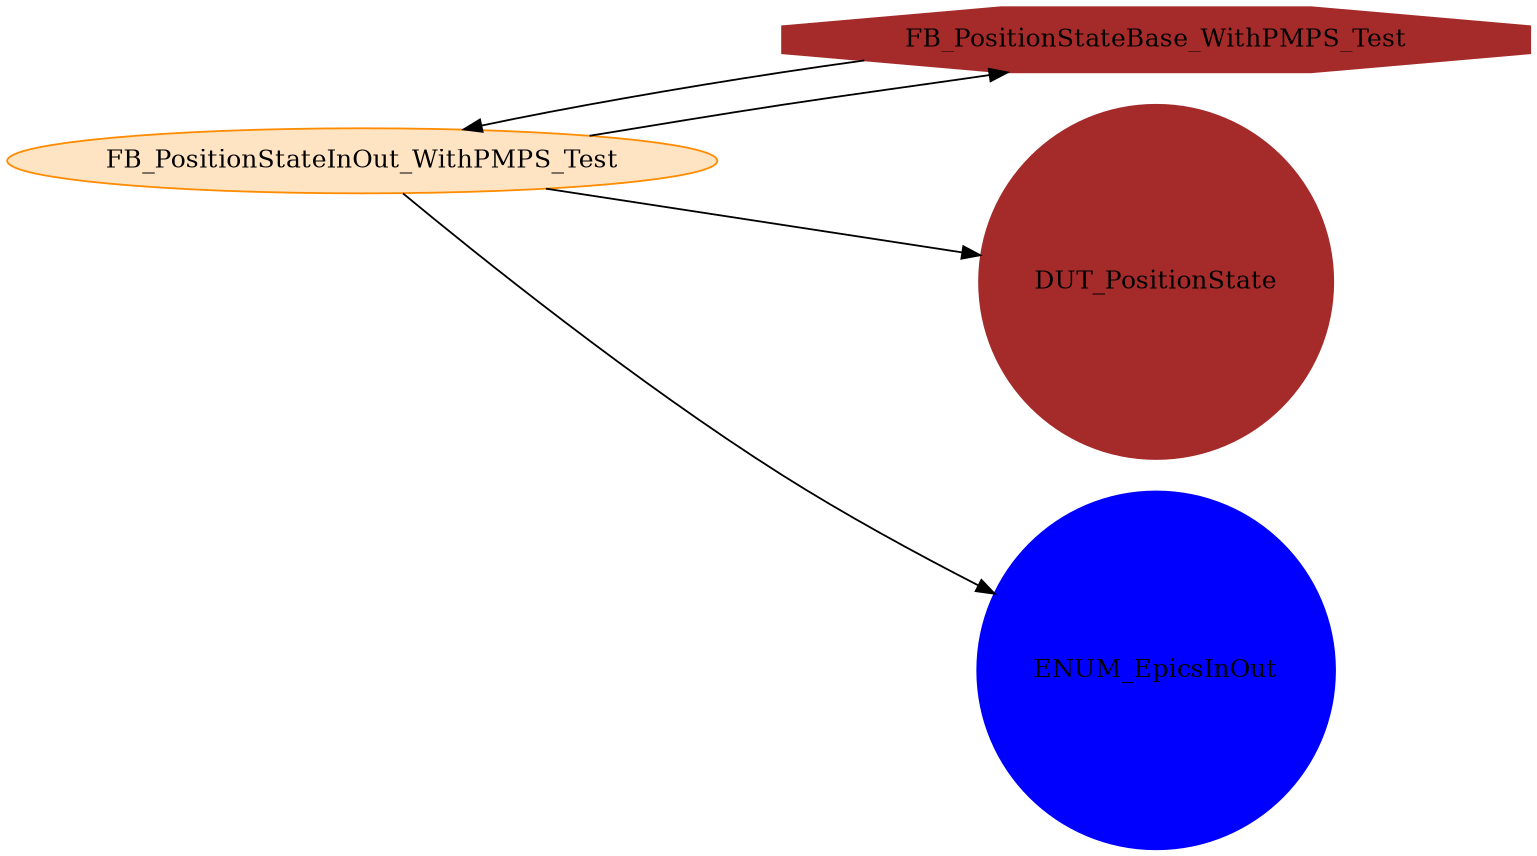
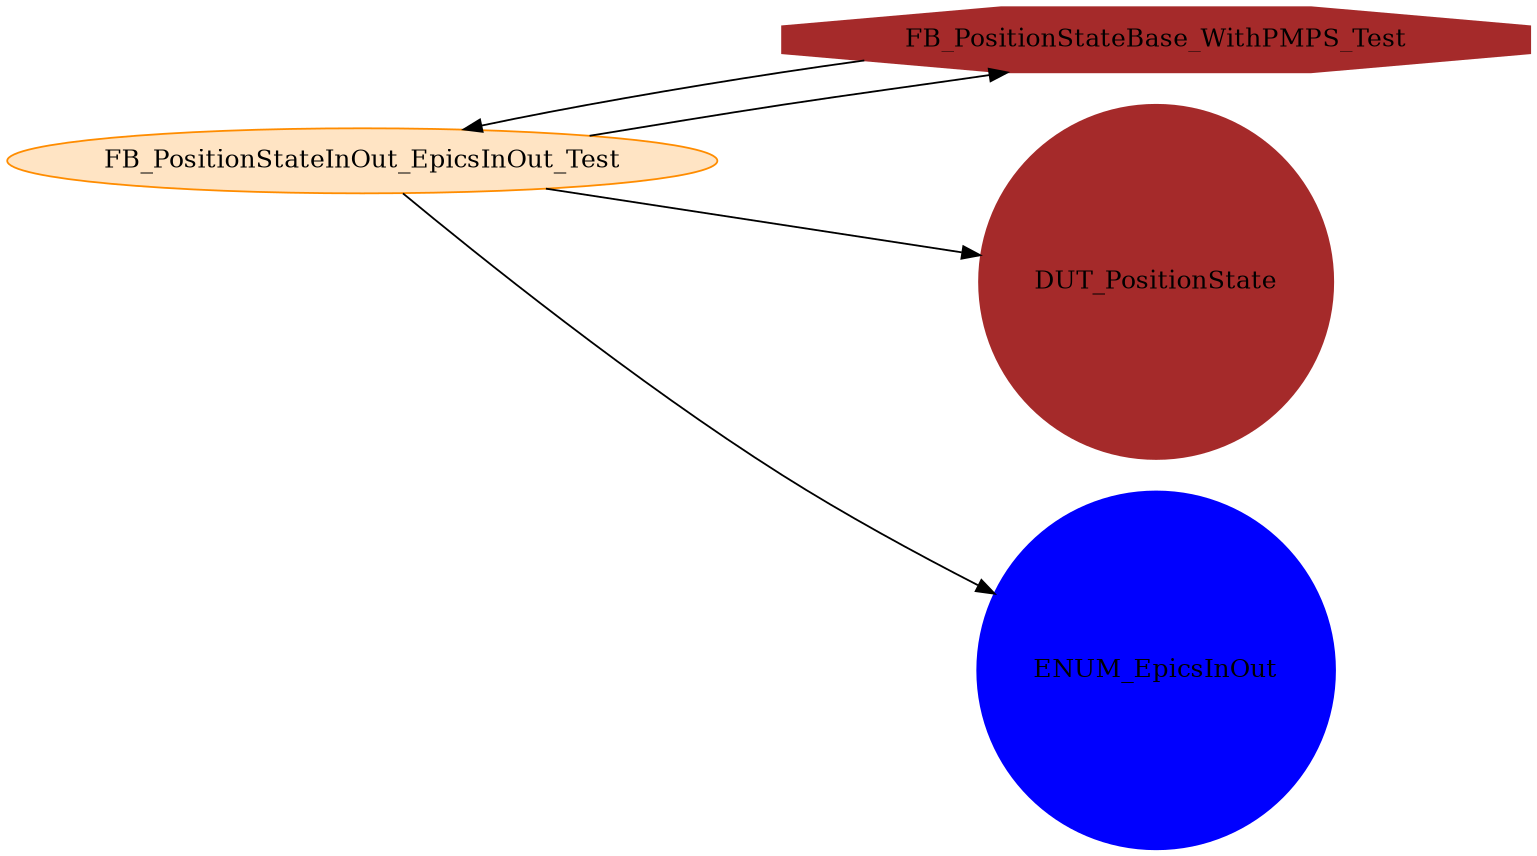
  digraph {
    rankdir=LR
    node [style=filled color=brown shape=circle]
-   FB_PositionStateInOut_WithPMPS_Test [fillcolor=bisque color=darkorange shape=ellipse]
+   FB_PositionStateInOut_WithPMPS_Test [fillcolor=bisque color=darkorange shape=ellipse label=FB_PositionStateInOut_EpicsInOut_Test]
    FB_PositionStateBase_WithPMPS_Test [shape=octagon]
    DUT_PositionState
    ENUM_EpicsInOut [color=blue]
    FB_PositionStateInOut_WithPMPS_Test -> FB_PositionStateBase_WithPMPS_Test
    FB_PositionStateInOut_WithPMPS_Test -> DUT_PositionState
    FB_PositionStateInOut_WithPMPS_Test -> ENUM_EpicsInOut
    FB_PositionStateBase_WithPMPS_Test -> FB_PositionStateInOut_WithPMPS_Test
  }
